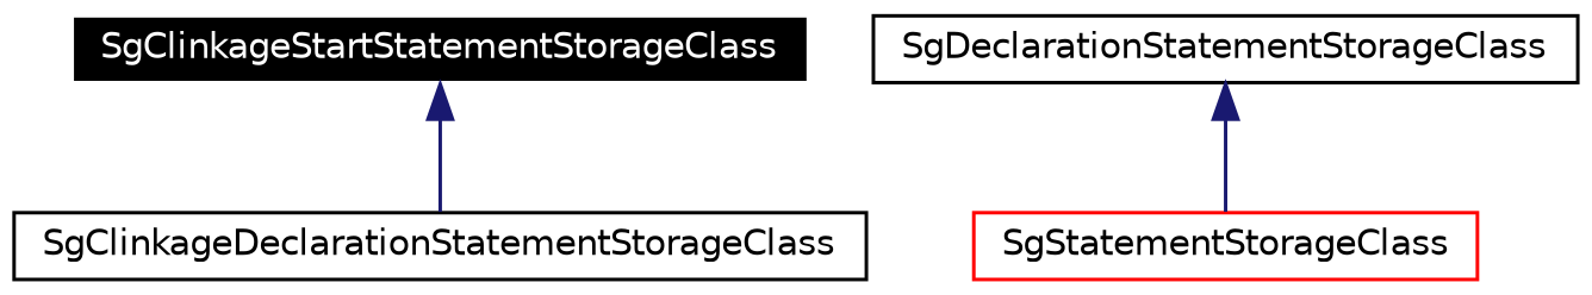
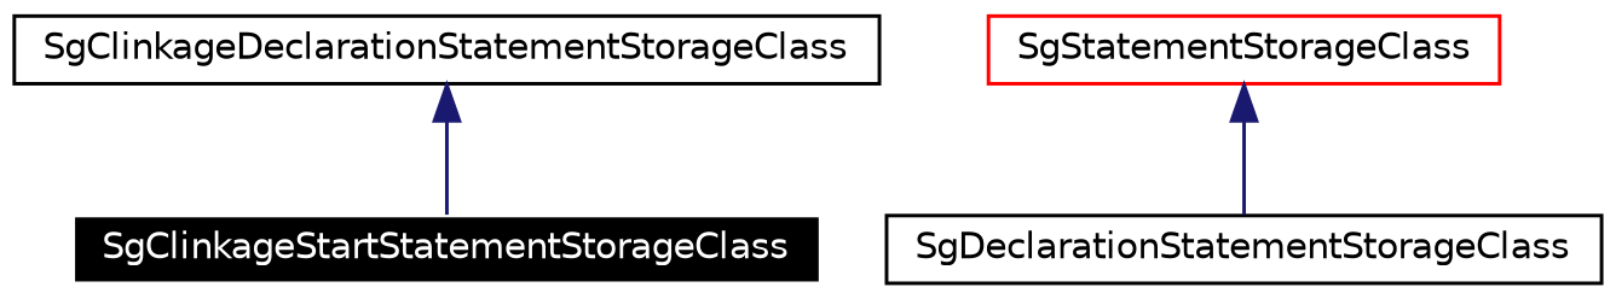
  digraph {
    node [color=black fontname=Helvetica fontsize=10 shape=record]
    edge [color=midnightblue dir=back fontname=Helvetica fontsize=10 labelfontname=Helvetica labelfontsize=10 style=solid]
    n1 [color=white fillcolor=black fontcolor=white height=0.2 label=SgClinkageStartStatementStorageClass style=filled width=0.4]
    n2 [height=0.2 label=SgClinkageDeclarationStatementStorageClass width=0.4]
    n3 [height=0.2 label=SgDeclarationStatementStorageClass width=0.4]
    n4 [color=red height=0.2 label=SgStatementStorageClass width=0.4]
-   n1 -> n2
-   n3 -> n4
+   n2 -> n1
+   n4 -> n3
  }
